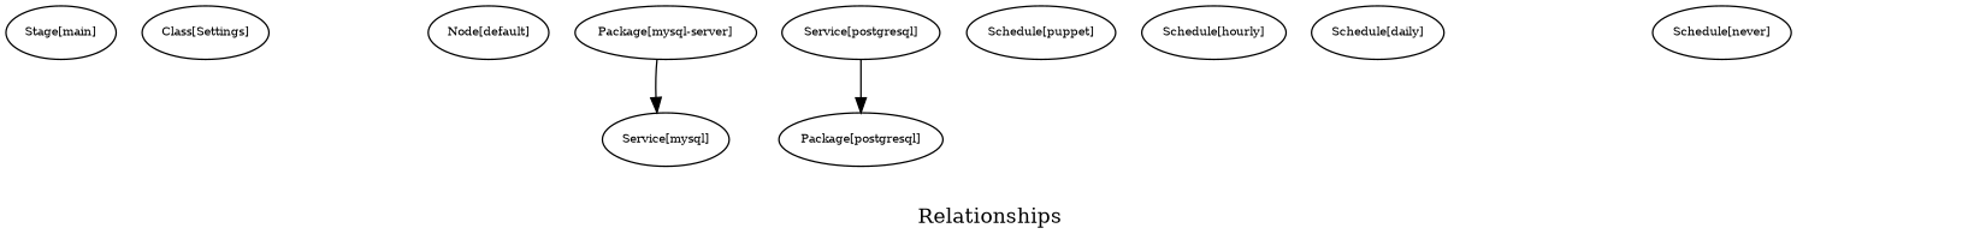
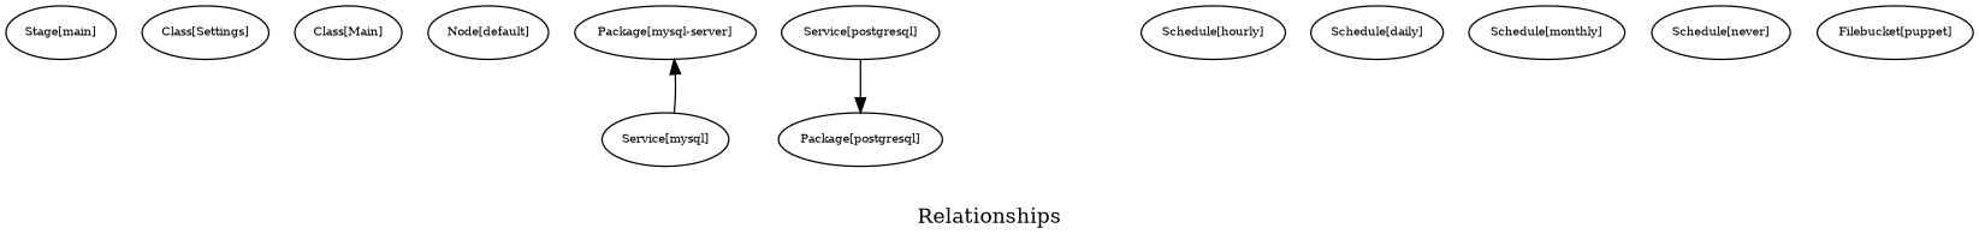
  digraph {
    label=Relationships
    node [fontsize=8]
    edge [fontsize=8]
    n1 [label="Stage[main]"]
    n2 [label="Class[Settings]"]
+   n3 [label="Class[Main]"]
    n4 [label="Node[default]"]
    n5 [label="Package[mysql-server]"]
    n6 [label="Service[mysql]"]
    n7 [label="Package[postgresql]"]
    n8 [label="Service[postgresql]"]
-   n9 [label="Schedule[puppet]"]
    n10 [label="Schedule[hourly]"]
    n11 [label="Schedule[daily]"]
+   n12 [label="Schedule[monthly]"]
    n13 [label="Schedule[never]"]
-   n5 -> n6
+   n14 [label="Filebucket[puppet]"]
+   n6 -> n5
    n8 -> n7
  }
